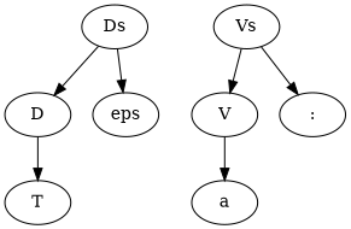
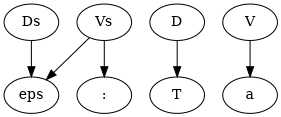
  digraph {
    n1 [label=Ds]
    n2 [label=D]
    n3 [label=eps]
    n4 [label=T]
    n5 [label=Vs]
    n6 [label=V]
    n7 [label=":"]
    n8 [label=a]
-   n1 -> n2
    n1 -> n3
    n2 -> n4
-   n5 -> n6
+   n5 -> n3
    n5 -> n7
    n6 -> n8
  }
